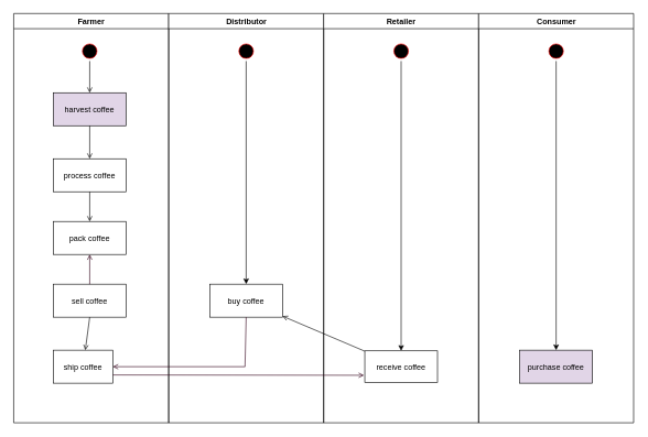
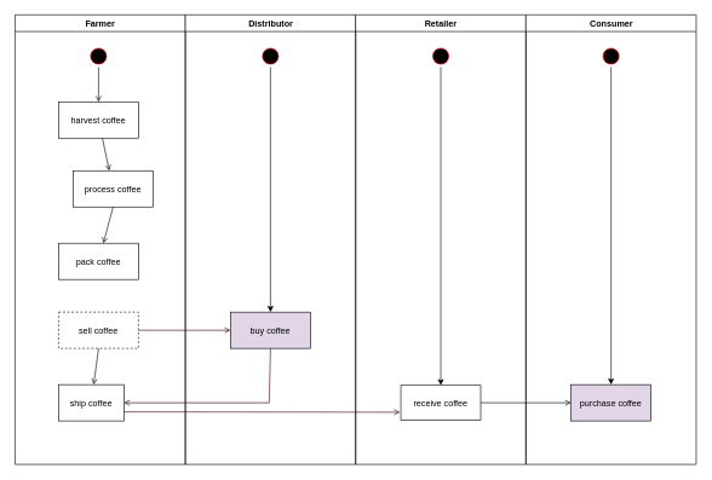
  <mxCell id="0" />
  <mxCell id="1" parent="0" />
  <mxCell id="2" value="Farmer" style="swimlane;whiteSpace=wrap" parent="1" vertex="1"><mxGeometry x="20" y="20" width="234.5" height="620" as="geometry" /></mxCell>
  <mxCell id="3" value="" style="ellipse;shape=startState;fillColor=#000000;strokeColor=#ff0000;" parent="2" vertex="1"><mxGeometry x="100" y="42" width="30" height="30" as="geometry" /></mxCell>
- <mxCell id="4" value="harvest coffee" style="fillColor=#e1d5e7;" parent="2" vertex="1"><mxGeometry x="60" y="120" width="110" height="50" as="geometry" /></mxCell>
+ <mxCell id="4" value="harvest coffee" style="" parent="2" vertex="1"><mxGeometry x="60" y="120" width="110" height="50" as="geometry" /></mxCell>
  <mxCell id="5" value="" style="endArrow=open;strokeColor=#000000;endFill=1;rounded=0;" parent="2" source="3" target="4" edge="1"><mxGeometry relative="1" as="geometry"><mxPoint x="117.25" y="162" as="sourcePoint" /></mxGeometry></mxCell>
- <mxCell id="6" value="process coffee" style="" parent="2" vertex="1"><mxGeometry x="60" y="220" width="110" height="50" as="geometry" /></mxCell>
+ <mxCell id="6" value="process coffee" style="" parent="2" vertex="1"><mxGeometry x="80" y="215" width="110" height="50" as="geometry" /></mxCell>
  <mxCell id="7" value="" style="endArrow=open;strokeColor=#000000;endFill=1;rounded=0" parent="2" source="4" target="6" edge="1"><mxGeometry relative="1" as="geometry" /></mxCell>
  <mxCell id="8" value="pack coffee" style="" parent="2" vertex="1"><mxGeometry x="60" y="315" width="110" height="50" as="geometry" /></mxCell>
  <mxCell id="9" value="" style="endArrow=open;strokeColor=#000000;endFill=1;rounded=0;exitX=0.5;exitY=1;exitDx=0;exitDy=0;" parent="2" source="6" target="8" edge="1"><mxGeometry relative="1" as="geometry"><mxPoint x="117.25" y="377" as="sourcePoint" /></mxGeometry></mxCell>
- <mxCell id="10" value="sell coffee" style="" parent="2" vertex="1"><mxGeometry x="60" y="410" width="110" height="50" as="geometry" /></mxCell>
+ <mxCell id="10" value="sell coffee" style="dashed=1;" parent="2" vertex="1"><mxGeometry x="60" y="410" width="110" height="50" as="geometry" /></mxCell>
  <mxCell id="11" value="ship coffee" style="" parent="2" vertex="1"><mxGeometry x="60" y="510" width="90" height="50" as="geometry" /></mxCell>
  <mxCell id="12" value="" style="endArrow=open;strokeColor=#000000;endFill=1;rounded=0;exitX=0.5;exitY=1;exitDx=0;exitDy=0;" parent="2" target="11" edge="1" source="10"><mxGeometry relative="1" as="geometry"><mxPoint x="115" y="495" as="sourcePoint" /></mxGeometry></mxCell>
  <mxCell id="13" value="Distributor" style="swimlane;whiteSpace=wrap" parent="1" vertex="1"><mxGeometry x="254.5" y="20" width="234.5" height="620" as="geometry" /></mxCell>
  <mxCell id="14" style="edgeStyle=orthogonalEdgeStyle;rounded=0;orthogonalLoop=1;jettySize=auto;html=1;exitX=0.5;exitY=1;exitDx=0;exitDy=0;entryX=0.5;entryY=0;entryDx=0;entryDy=0;" edge="1" parent="13" source="15" target="16"><mxGeometry relative="1" as="geometry" /></mxCell>
  <mxCell id="15" value="" style="ellipse;shape=startState;fillColor=#000000;strokeColor=#ff0000;" parent="13" vertex="1"><mxGeometry x="102.25" y="42" width="30" height="30" as="geometry" /></mxCell>
- <mxCell id="16" value="buy coffee" style="" parent="13" vertex="1"><mxGeometry x="62.25" y="410" width="110" height="50" as="geometry" /></mxCell>
+ <mxCell id="16" value="buy coffee" style="fillColor=#e1d5e7;" parent="13" vertex="1"><mxGeometry x="62.25" y="410" width="110" height="50" as="geometry" /></mxCell>
  <mxCell id="17" value="Retailer" style="swimlane;whiteSpace=wrap" parent="1" vertex="1"><mxGeometry x="489" y="20" width="234.5" height="620" as="geometry" /></mxCell>
  <mxCell id="18" style="edgeStyle=orthogonalEdgeStyle;rounded=0;orthogonalLoop=1;jettySize=auto;html=1;exitX=0.5;exitY=1;exitDx=0;exitDy=0;entryX=0.5;entryY=0;entryDx=0;entryDy=0;" edge="1" parent="17" source="19" target="20"><mxGeometry relative="1" as="geometry" /></mxCell>
  <mxCell id="19" value="" style="ellipse;shape=startState;fillColor=#000000;strokeColor=#ff0000;" parent="17" vertex="1"><mxGeometry x="102.25" y="42" width="30" height="30" as="geometry" /></mxCell>
  <mxCell id="20" value="receive coffee" style="" parent="17" vertex="1"><mxGeometry x="62.25" y="511" width="110" height="48" as="geometry" /></mxCell>
  <mxCell id="21" value="Consumer" style="swimlane;whiteSpace=wrap" parent="1" vertex="1"><mxGeometry x="723.5" y="20" width="234.5" height="620" as="geometry" /></mxCell>
  <mxCell id="22" style="edgeStyle=orthogonalEdgeStyle;rounded=0;orthogonalLoop=1;jettySize=auto;html=1;exitX=0.5;exitY=1;exitDx=0;exitDy=0;entryX=0.5;entryY=0;entryDx=0;entryDy=0;" edge="1" parent="21" source="23" target="24"><mxGeometry relative="1" as="geometry" /></mxCell>
  <mxCell id="23" value="" style="ellipse;shape=startState;fillColor=#000000;strokeColor=#ff0000;" parent="21" vertex="1"><mxGeometry x="102.25" y="42" width="30" height="30" as="geometry" /></mxCell>
  <mxCell id="24" value="purchase coffee" style="fillColor=#e1d5e7;" parent="21" vertex="1"><mxGeometry x="62.25" y="510" width="110" height="50" as="geometry" /></mxCell>
  <mxCell id="25" value="" style="endArrow=open;strokeColor=#33001A;endFill=1;rounded=0;exitX=0.5;exitY=1;exitDx=0;exitDy=0;entryX=1;entryY=0.5;entryDx=0;entryDy=0;" parent="1" source="16" target="11" edge="1"><mxGeometry relative="1" as="geometry"><mxPoint x="145" y="420" as="sourcePoint" /><mxPoint x="145" y="475" as="targetPoint" /><Array as="points"><mxPoint x="370" y="555" /></Array></mxGeometry></mxCell>
  <mxCell id="26" value="" style="endArrow=open;strokeColor=#33001A;endFill=1;rounded=0;exitX=1;exitY=0.75;exitDx=0;exitDy=0;" parent="1" source="11" edge="1"><mxGeometry relative="1" as="geometry"><mxPoint x="424.5" y="613" as="sourcePoint" /><mxPoint x="550" y="568" as="targetPoint" /></mxGeometry></mxCell>
- <mxCell id="27" value="" style="endArrow=open;strokeColor=#33001A;endFill=1;rounded=0;" parent="1" source="10" target="8" edge="1"><mxGeometry relative="1" as="geometry"><mxPoint x="190" y="488" as="sourcePoint" /><mxPoint x="190" y="543" as="targetPoint" /></mxGeometry></mxCell>
- <mxCell id="28" value="" style="endArrow=open;strokeColor=#000000;endFill=1;rounded=0;" parent="1" source="20" target="16" edge="1"><mxGeometry relative="1" as="geometry"><mxPoint x="659" y="607.697" as="sourcePoint" /><mxPoint x="783.5" y="606.31" as="targetPoint" /></mxGeometry></mxCell>
+ <mxCell id="27" value="" style="endArrow=open;strokeColor=#33001A;endFill=1;rounded=0;entryX=0;entryY=0.5;entryDx=0;entryDy=0;" parent="1" source="10" target="16" edge="1"><mxGeometry relative="1" as="geometry"><mxPoint x="190" y="488" as="sourcePoint" /><mxPoint x="190" y="543" as="targetPoint" /></mxGeometry></mxCell>
+ <mxCell id="28" value="" style="endArrow=open;strokeColor=#000000;endFill=1;rounded=0;" parent="1" source="20" target="24" edge="1"><mxGeometry relative="1" as="geometry"><mxPoint x="659" y="607.697" as="sourcePoint" /><mxPoint x="783.5" y="606.31" as="targetPoint" /></mxGeometry></mxCell>
